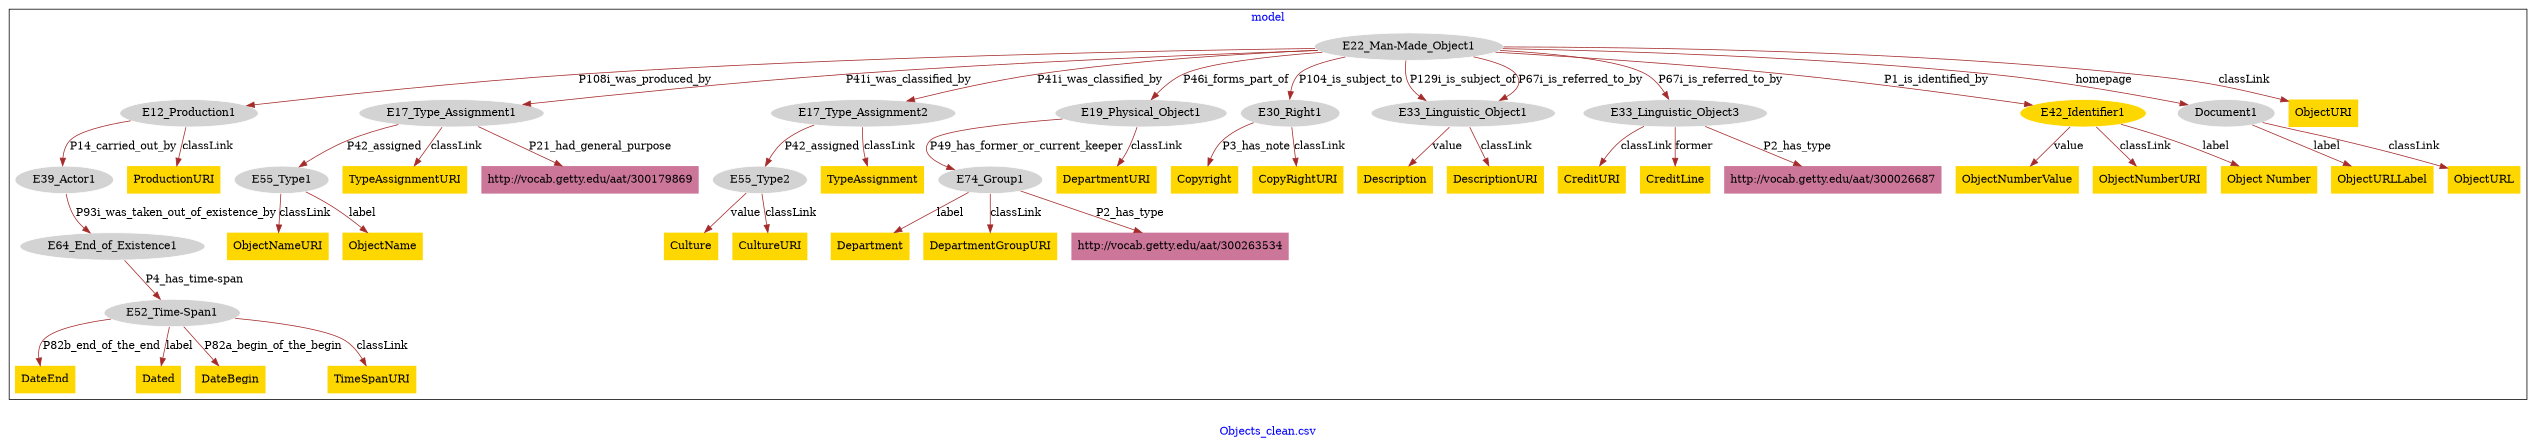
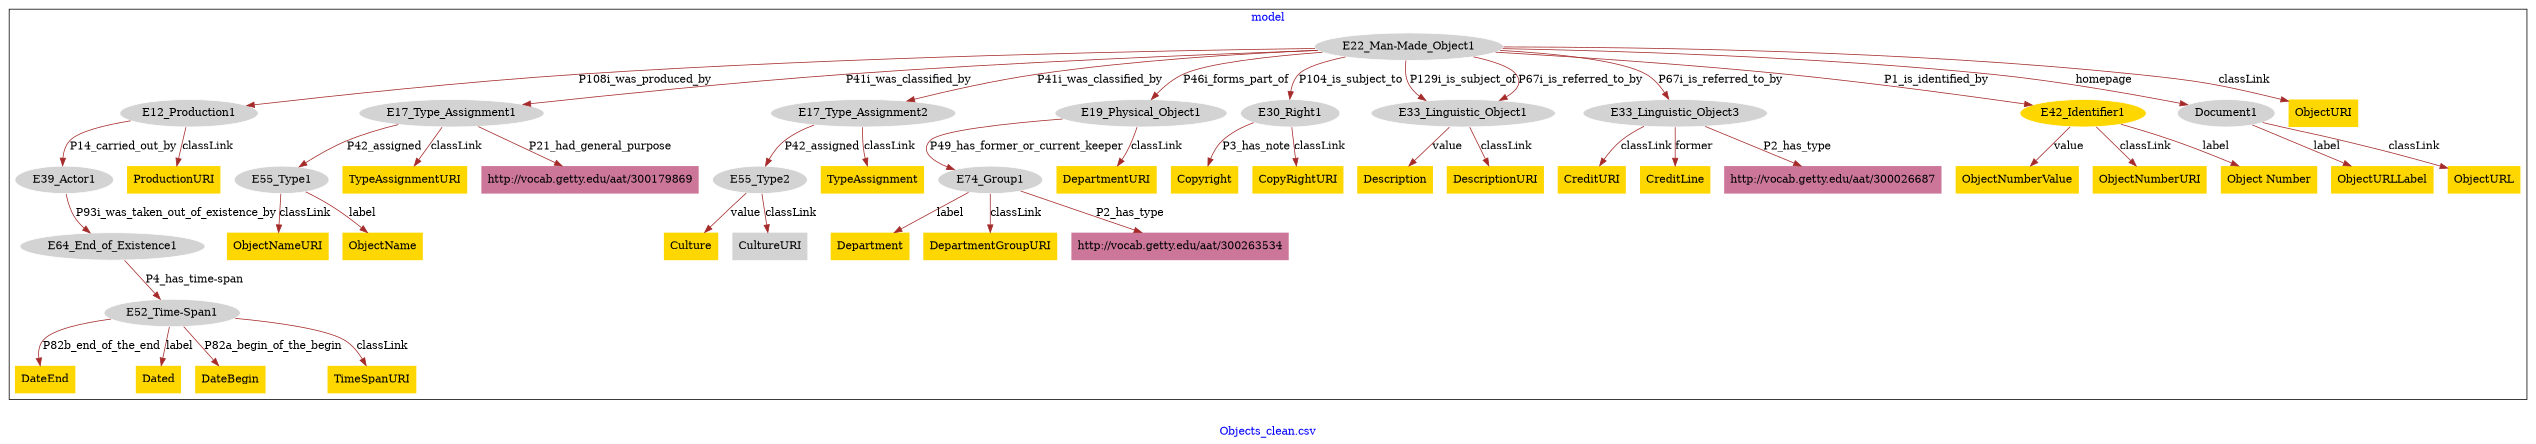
  digraph {
    fontcolor=blue
    label="Objects_clean.csv"
    remincross=true
    node [fillcolor=gold style=filled shape=plaintext]
    edge [color=brown fontcolor=black]
    n1 [color=white fillcolor=lightgray label=E12_Production1 shape=""]
    n2 [color=white fillcolor=lightgray label=E39_Actor1 shape=""]
    n3 [color=white fillcolor=lightgray label=E17_Type_Assignment1 shape=""]
    n4 [color=white fillcolor=lightgray label=E55_Type1 shape=""]
    n5 [color=white fillcolor=lightgray label=E17_Type_Assignment2 shape=""]
    n6 [color=white fillcolor=lightgray label=E55_Type2 shape=""]
    n7 [color=white fillcolor=lightgray label=E19_Physical_Object1 shape=""]
    n8 [color=white fillcolor=lightgray label=E74_Group1 shape=""]
    n9 [color=white fillcolor=lightgray label="E22_Man-Made_Object1" shape=""]
    n10 [color=white fillcolor=lightgray label=E30_Right1 shape=""]
    n11 [color=white fillcolor=lightgray label=E33_Linguistic_Object1 shape=""]
    n12 [color=white fillcolor=lightgray label=E33_Linguistic_Object3 shape=""]
    n13 [color=white label=E42_Identifier1 shape=""]
    n14 [color=white fillcolor=lightgray label=Document1 shape=""]
    n15 [color=white fillcolor=lightgray label=E64_End_of_Existence1 shape=""]
    n16 [color=white fillcolor=lightgray label="E52_Time-Span1" shape=""]
    n17 [label=DateEnd]
    n18 [label=ProductionURI]
    n19 [label=CreditURI]
    n20 [label=Culture]
    n21 [label=ObjectNameURI]
    n22 [label=Description]
    n23 [label=Department]
    n24 [label=CreditLine]
    n25 [label=ObjectNumberValue]
    n26 [label=ObjectName]
    n27 [label=Dated]
    n28 [label=ObjectURLLabel]
    n29 [label=DateBegin]
    n30 [label=ObjectNumberURI]
    n31 [label=DepartmentGroupURI]
    n32 [label=DescriptionURI]
    n33 [label=ObjectURL]
    n34 [label=Copyright]
    n35 [label=TimeSpanURI]
    n36 [label=ObjectURI]
-   n37 [label=CultureURI]
+   n37 [fillcolor=lightgray label=CultureURI]
    n38 [label=DepartmentURI]
    n39 [label="Object Number"]
    n40 [label=TypeAssignment]
    n41 [label=CopyRightURI]
    n42 [label=TypeAssignmentURI]
    n43 [fillcolor="#CC7799" label="http://vocab.getty.edu/aat/300026687"]
    n44 [fillcolor="#CC7799" label="http://vocab.getty.edu/aat/300263534"]
    n45 [fillcolor="#CC7799" label="http://vocab.getty.edu/aat/300179869"]
    subgraph cluster_1 {
      label=model
      n1
      n2
      n3
      n4
      n5
      n6
      n7
      n8
      n9
      n10
      n11
      n12
      n13
      n14
      n15
      n16
      n17
      n18
      n19
      n20
      n21
      n22
      n23
      n24
      n25
      n26
      n27
      n28
      n29
      n30
      n31
      n32
      n33
      n34
      n35
      n36
      n37
      n38
      n39
      n40
      n41
      n42
      n43
      n44
      n45
    }
    n1 -> n2 [label=P14_carried_out_by]
    n1 -> n18 [label=classLink]
    n2 -> n15 [label=P93i_was_taken_out_of_existence_by]
    n3 -> n4 [label=P42_assigned]
    n3 -> n42 [label=classLink]
    n3 -> n45 [label=P21_had_general_purpose]
    n4 -> n21 [label=classLink]
    n4 -> n26 [label=label]
    n5 -> n6 [label=P42_assigned]
    n5 -> n40 [label=classLink]
    n6 -> n20 [label=value]
    n6 -> n37 [label=classLink]
    n7 -> n8 [label=P49_has_former_or_current_keeper]
    n7 -> n38 [label=classLink]
    n8 -> n23 [label=label]
    n8 -> n31 [label=classLink]
    n8 -> n44 [label=P2_has_type]
    n9 -> n1 [label=P108i_was_produced_by]
    n9 -> n3 [label=P41i_was_classified_by]
    n9 -> n5 [label=P41i_was_classified_by]
    n9 -> n7 [label=P46i_forms_part_of]
    n9 -> n10 [label=P104_is_subject_to]
    n9 -> n11 [label=P129i_is_subject_of]
    n9 -> n11 [label=P67i_is_referred_to_by]
    n9 -> n12 [label=P67i_is_referred_to_by]
    n9 -> n13 [label=P1_is_identified_by]
    n9 -> n14 [label=homepage]
    n9 -> n36 [label=classLink]
    n10 -> n34 [label=P3_has_note]
    n10 -> n41 [label=classLink]
    n11 -> n22 [label=value]
    n11 -> n32 [label=classLink]
    n12 -> n19 [label=classLink]
    n12 -> n24 [label=former]
    n12 -> n43 [label=P2_has_type]
    n13 -> n25 [label=value]
    n13 -> n30 [label=classLink]
    n13 -> n39 [label=label]
    n14 -> n28 [label=label]
    n14 -> n33 [label=classLink]
    n15 -> n16 [label="P4_has_time-span"]
    n16 -> n17 [label=P82b_end_of_the_end]
    n16 -> n27 [label=label]
    n16 -> n29 [label=P82a_begin_of_the_begin]
    n16 -> n35 [label=classLink]
  }
